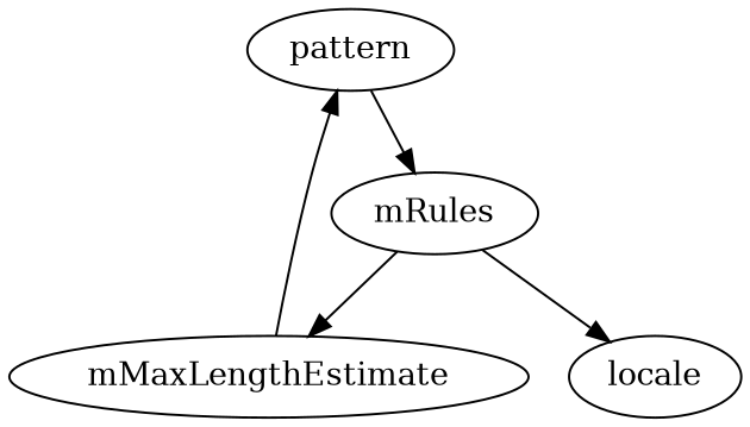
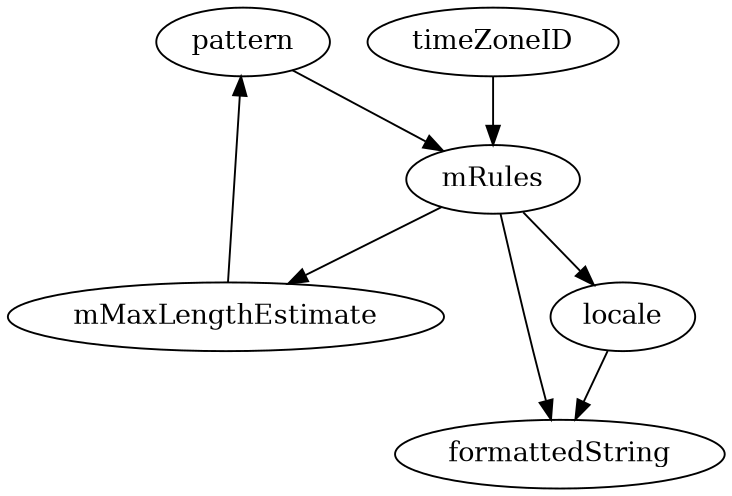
  digraph {
    pattern
    mRules
    mMaxLengthEstimate
+   formattedString
    locale
+   timeZoneID
    pattern -> mRules
    mRules -> mMaxLengthEstimate
+   mRules -> formattedString
    mRules -> locale
    mMaxLengthEstimate -> pattern
+   locale -> formattedString
+   timeZoneID -> mRules
  }
